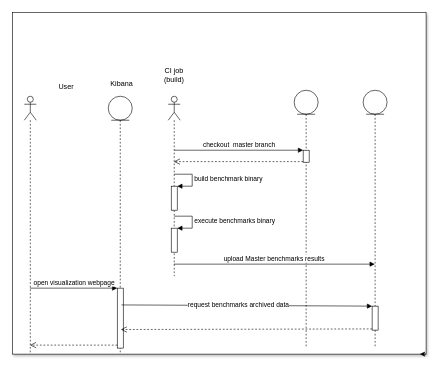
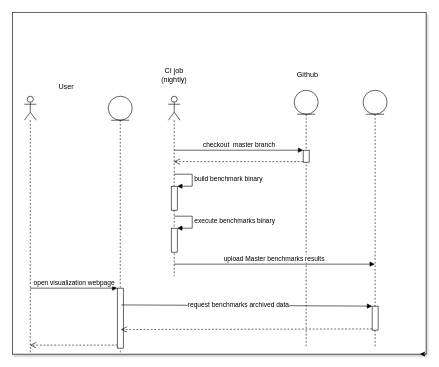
  <mxCell id="0" />
  <mxCell id="1" parent="0" />
  <mxCell id="2" value="" style="rounded=0;whiteSpace=wrap;html=1;shadow=1;fillColor=#FFFFFF;" vertex="1" parent="1"><mxGeometry x="20" y="20" width="690" height="570" as="geometry" /></mxCell>
  <mxCell id="3" value="" style="shape=umlLifeline;participant=umlActor;perimeter=lifelinePerimeter;whiteSpace=wrap;html=1;container=1;collapsible=0;recursiveResize=0;verticalAlign=top;spacingTop=36;outlineConnect=0;" parent="1" vertex="1"><mxGeometry x="280" y="160" width="20" height="300" as="geometry" /></mxCell>
  <mxCell id="4" value="" style="html=1;points=[];perimeter=orthogonalPerimeter;" parent="3" vertex="1"><mxGeometry x="5" y="150" width="10" height="40" as="geometry" /></mxCell>
  <mxCell id="5" value="build benchmark binary" style="edgeStyle=orthogonalEdgeStyle;html=1;align=left;spacingLeft=2;endArrow=block;rounded=0;entryX=1;entryY=0;" parent="3" target="4" edge="1"><mxGeometry relative="1" as="geometry"><mxPoint x="10" y="130" as="sourcePoint" /><Array as="points"><mxPoint x="40" y="130" /></Array></mxGeometry></mxCell>
  <mxCell id="6" value="" style="html=1;points=[];perimeter=orthogonalPerimeter;" parent="3" vertex="1"><mxGeometry x="5" y="220" width="10" height="40" as="geometry" /></mxCell>
  <mxCell id="7" value="execute benchmarks binary" style="edgeStyle=orthogonalEdgeStyle;html=1;align=left;spacingLeft=2;endArrow=block;rounded=0;entryX=1;entryY=0;" parent="3" target="6" edge="1"><mxGeometry relative="1" as="geometry"><mxPoint x="10" y="200" as="sourcePoint" /><Array as="points"><mxPoint x="40" y="200" /></Array></mxGeometry></mxCell>
- <mxCell id="8" value="CI job (build)" style="text;html=1;strokeColor=none;fillColor=none;align=center;verticalAlign=middle;whiteSpace=wrap;rounded=0;" parent="1" vertex="1"><mxGeometry x="260" y="110" width="60" height="30" as="geometry" /></mxCell>
+ <mxCell id="8" value="CI job (nightly)" style="text;html=1;strokeColor=none;fillColor=none;align=center;verticalAlign=middle;whiteSpace=wrap;rounded=0;" parent="1" vertex="1"><mxGeometry x="260" y="110" width="60" height="30" as="geometry" /></mxCell>
  <mxCell id="9" value="" style="shape=umlLifeline;participant=umlEntity;perimeter=lifelinePerimeter;whiteSpace=wrap;html=1;container=1;collapsible=0;recursiveResize=0;verticalAlign=top;spacingTop=36;outlineConnect=0;" parent="1" vertex="1"><mxGeometry x="490" y="150" width="40" height="430" as="geometry" /></mxCell>
+ <mxCell id="10" value="Github" style="text;html=1;strokeColor=none;fillColor=none;align=center;verticalAlign=middle;whiteSpace=wrap;rounded=0;" parent="1" vertex="1"><mxGeometry x="490" y="115" width="45" height="20" as="geometry" /></mxCell>
  <mxCell id="11" value="" style="html=1;points=[];perimeter=orthogonalPerimeter;" parent="1" vertex="1"><mxGeometry x="505" y="250" width="10" height="20" as="geometry" /></mxCell>
  <mxCell id="12" value="checkout&amp;nbsp; master branch" style="html=1;verticalAlign=bottom;endArrow=block;entryX=0;entryY=0;" parent="1" target="11" edge="1"><mxGeometry relative="1" as="geometry"><mxPoint x="290" y="250" as="sourcePoint" /></mxGeometry></mxCell>
  <mxCell id="13" value="" style="html=1;verticalAlign=bottom;endArrow=open;dashed=1;endSize=8;exitX=0;exitY=0.95;" parent="1" source="11" target="3" edge="1"><mxGeometry x="-0.429" y="-16" relative="1" as="geometry"><mxPoint x="290" y="326" as="targetPoint" /><mxPoint as="offset" /></mxGeometry></mxCell>
  <mxCell id="14" value="" style="shape=umlLifeline;participant=umlEntity;perimeter=lifelinePerimeter;whiteSpace=wrap;html=1;container=1;collapsible=0;recursiveResize=0;verticalAlign=top;spacingTop=36;outlineConnect=0;" parent="1" vertex="1"><mxGeometry x="605" y="150" width="40" height="430" as="geometry" /></mxCell>
  <mxCell id="15" value="upload Master benchmarks results&amp;nbsp;" style="html=1;verticalAlign=bottom;endArrow=block;" parent="1" source="3" target="14" edge="1"><mxGeometry relative="1" as="geometry"><mxPoint x="550" y="440" as="sourcePoint" /><mxPoint x="530" y="440" as="targetPoint" /><Array as="points"><mxPoint x="440" y="440" /></Array></mxGeometry></mxCell>
  <mxCell id="16" value="" style="shape=umlLifeline;participant=umlEntity;perimeter=lifelinePerimeter;whiteSpace=wrap;html=1;container=1;collapsible=0;recursiveResize=0;verticalAlign=top;spacingTop=36;outlineConnect=0;" parent="1" vertex="1"><mxGeometry x="180" y="160" width="40" height="430" as="geometry" /></mxCell>
  <mxCell id="17" value="" style="html=1;points=[];perimeter=orthogonalPerimeter;" parent="16" vertex="1"><mxGeometry x="15" y="320" width="10" height="100" as="geometry" /></mxCell>
- <mxCell id="18" value="Kibana" style="text;html=1;strokeColor=none;fillColor=none;align=center;verticalAlign=middle;whiteSpace=wrap;rounded=0;" parent="1" vertex="1"><mxGeometry x="180" y="130" width="45" height="20" as="geometry" /></mxCell>
  <mxCell id="19" value="" style="shape=umlLifeline;participant=umlActor;perimeter=lifelinePerimeter;whiteSpace=wrap;html=1;container=1;collapsible=0;recursiveResize=0;verticalAlign=top;spacingTop=36;outlineConnect=0;" parent="1" vertex="1"><mxGeometry x="40" y="160" width="20" height="430" as="geometry" /></mxCell>
  <mxCell id="20" value="User" style="text;html=1;strokeColor=none;fillColor=none;align=center;verticalAlign=middle;whiteSpace=wrap;rounded=0;" parent="1" vertex="1"><mxGeometry x="80" y="130" width="60" height="30" as="geometry" /></mxCell>
  <mxCell id="21" value="open visualization webpage" style="html=1;verticalAlign=bottom;endArrow=block;entryX=0;entryY=0;" parent="1" source="19" target="17" edge="1"><mxGeometry relative="1" as="geometry"><mxPoint x="125" y="480" as="sourcePoint" /></mxGeometry></mxCell>
  <mxCell id="22" value="" style="html=1;verticalAlign=bottom;endArrow=open;dashed=1;endSize=8;exitX=0;exitY=0.95;" parent="1" source="17" target="19" edge="1"><mxGeometry x="-0.123" y="-46" relative="1" as="geometry"><mxPoint x="125" y="556" as="targetPoint" /><mxPoint as="offset" /></mxGeometry></mxCell>
  <mxCell id="23" value="" style="html=1;points=[];perimeter=orthogonalPerimeter;" parent="1" vertex="1"><mxGeometry x="620" y="510" width="10" height="40" as="geometry" /></mxCell>
  <mxCell id="24" value="" style="html=1;verticalAlign=bottom;endArrow=block;entryX=0;entryY=0;exitX=0.7;exitY=0.28;exitDx=0;exitDy=0;exitPerimeter=0;" parent="1" source="17" target="23" edge="1"><mxGeometry relative="1" as="geometry"><mxPoint x="550" y="480" as="sourcePoint" /></mxGeometry></mxCell>
  <mxCell id="25" value="request benchmarks archived data" style="edgeLabel;html=1;align=center;verticalAlign=middle;resizable=0;points=[];" parent="24" vertex="1" connectable="0"><mxGeometry x="-0.072" y="1" relative="1" as="geometry"><mxPoint as="offset" /></mxGeometry></mxCell>
  <mxCell id="26" value="" style="html=1;verticalAlign=bottom;endArrow=open;dashed=1;endSize=8;exitX=0;exitY=0.95;entryX=0.6;entryY=0.69;entryDx=0;entryDy=0;entryPerimeter=0;" parent="1" source="23" target="17" edge="1"><mxGeometry relative="1" as="geometry"><mxPoint x="550" y="556" as="targetPoint" /></mxGeometry></mxCell>
  <mxCell id="27" style="edgeStyle=orthogonalEdgeStyle;rounded=0;orthogonalLoop=1;jettySize=auto;html=1;exitX=1;exitY=1;exitDx=0;exitDy=0;entryX=0.985;entryY=1;entryDx=0;entryDy=0;entryPerimeter=0;" edge="1" parent="1" source="2" target="2"><mxGeometry relative="1" as="geometry" /></mxCell>
